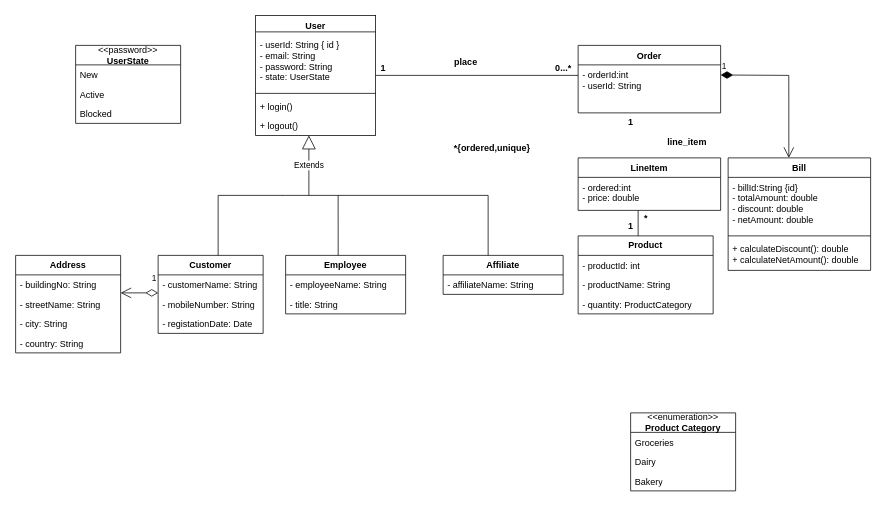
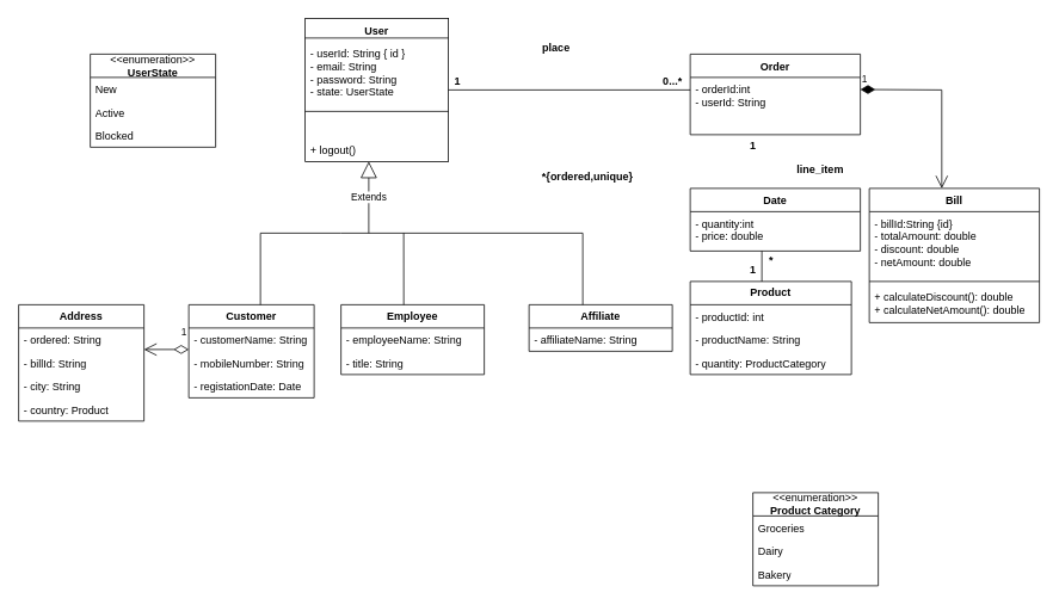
  <mxCell id="0" />
  <mxCell id="1" parent="0" />
  <mxCell id="2" value="User" style="whiteSpace=wrap;html=1;verticalAlign=top;fontStyle=1;startSize=26;" vertex="1" parent="1"><mxGeometry x="340" y="20" width="160" height="160" as="geometry" /></mxCell>
  <mxCell id="3" value="- userId: String { id }&lt;br&gt;- email: String&lt;br&gt;- password: String&lt;br&gt;- state: UserState" style="text;strokeColor=none;fillColor=none;align=left;verticalAlign=top;spacingLeft=4;spacingRight=4;overflow=hidden;rotatable=0;points=[[0,0.5],[1,0.5]];portConstraint=eastwest;whiteSpace=wrap;html=1;" vertex="1" parent="2"><mxGeometry y="26" width="160" height="74" as="geometry" /></mxCell>
  <mxCell id="4" value="" style="line;strokeWidth=1;fillColor=none;align=left;verticalAlign=middle;spacingTop=-1;spacingLeft=3;spacingRight=3;rotatable=0;labelPosition=right;points=[];portConstraint=eastwest;strokeColor=inherit;" vertex="1" parent="2"><mxGeometry y="100" width="160" height="8" as="geometry" /></mxCell>
- <mxCell id="5" value="+ login()&lt;br&gt;" style="text;strokeColor=none;fillColor=none;align=left;verticalAlign=top;spacingLeft=4;spacingRight=4;overflow=hidden;rotatable=0;points=[[0,0.5],[1,0.5]];portConstraint=eastwest;whiteSpace=wrap;html=1;" vertex="1" parent="2"><mxGeometry y="108" width="160" height="26" as="geometry" /></mxCell>
  <mxCell id="6" value="+ logout()" style="text;strokeColor=none;fillColor=none;align=left;verticalAlign=top;spacingLeft=4;spacingRight=4;overflow=hidden;rotatable=0;points=[[0,0.5],[1,0.5]];portConstraint=eastwest;whiteSpace=wrap;html=1;" vertex="1" parent="2"><mxGeometry y="134" width="160" height="26" as="geometry" /></mxCell>
  <mxCell id="7" value="" style="line;strokeWidth=1;fillColor=none;align=left;verticalAlign=middle;spacingTop=-1;spacingLeft=3;spacingRight=3;rotatable=0;labelPosition=right;points=[];portConstraint=eastwest;strokeColor=inherit;" vertex="1" parent="2"><mxGeometry y="18" width="160" height="8" as="geometry" /></mxCell>
  <mxCell id="8" value="Extends" style="endArrow=block;endSize=16;endFill=0;html=1;rounded=0;" edge="1" parent="1"><mxGeometry width="160" relative="1" as="geometry"><mxPoint x="411" y="260" as="sourcePoint" /><mxPoint x="411" y="180" as="targetPoint" /></mxGeometry></mxCell>
  <mxCell id="9" value="&lt;b&gt;Customer&lt;/b&gt;" style="swimlane;fontStyle=0;childLayout=stackLayout;horizontal=1;startSize=26;fillColor=none;horizontalStack=0;resizeParent=1;resizeParentMax=0;resizeLast=0;collapsible=1;marginBottom=0;whiteSpace=wrap;html=1;" vertex="1" parent="1"><mxGeometry x="210" y="340" width="140" height="104" as="geometry" /></mxCell>
  <mxCell id="10" value="- customerName: String" style="text;strokeColor=none;fillColor=none;align=left;verticalAlign=top;spacingLeft=4;spacingRight=4;overflow=hidden;rotatable=0;points=[[0,0.5],[1,0.5]];portConstraint=eastwest;whiteSpace=wrap;html=1;" vertex="1" parent="9"><mxGeometry y="26" width="140" height="26" as="geometry" /></mxCell>
  <mxCell id="11" value="- mobileNumber: String" style="text;strokeColor=none;fillColor=none;align=left;verticalAlign=top;spacingLeft=4;spacingRight=4;overflow=hidden;rotatable=0;points=[[0,0.5],[1,0.5]];portConstraint=eastwest;whiteSpace=wrap;html=1;" vertex="1" parent="9"><mxGeometry y="52" width="140" height="26" as="geometry" /></mxCell>
  <mxCell id="12" value="- registationDate: Date" style="text;strokeColor=none;fillColor=none;align=left;verticalAlign=top;spacingLeft=4;spacingRight=4;overflow=hidden;rotatable=0;points=[[0,0.5],[1,0.5]];portConstraint=eastwest;whiteSpace=wrap;html=1;" vertex="1" parent="9"><mxGeometry y="78" width="140" height="26" as="geometry" /></mxCell>
- <mxCell id="13" value="&amp;lt;&amp;lt;password&amp;gt;&amp;gt;&lt;br&gt;&lt;b&gt;UserState&lt;/b&gt;" style="swimlane;fontStyle=0;childLayout=stackLayout;horizontal=1;startSize=26;fillColor=none;horizontalStack=0;resizeParent=1;resizeParentMax=0;resizeLast=0;collapsible=1;marginBottom=0;whiteSpace=wrap;html=1;" vertex="1" parent="1"><mxGeometry x="100" y="60" width="140" height="104" as="geometry" /></mxCell>
+ <mxCell id="13" value="&amp;lt;&amp;lt;enumeration&amp;gt;&amp;gt;&lt;br&gt;&lt;b&gt;UserState&lt;/b&gt;" style="swimlane;fontStyle=0;childLayout=stackLayout;horizontal=1;startSize=26;fillColor=none;horizontalStack=0;resizeParent=1;resizeParentMax=0;resizeLast=0;collapsible=1;marginBottom=0;whiteSpace=wrap;html=1;" vertex="1" parent="1"><mxGeometry x="100" y="60" width="140" height="104" as="geometry" /></mxCell>
  <mxCell id="14" value="New&lt;br&gt;" style="text;strokeColor=none;fillColor=none;align=left;verticalAlign=top;spacingLeft=4;spacingRight=4;overflow=hidden;rotatable=0;points=[[0,0.5],[1,0.5]];portConstraint=eastwest;whiteSpace=wrap;html=1;" vertex="1" parent="13"><mxGeometry y="26" width="140" height="26" as="geometry" /></mxCell>
  <mxCell id="15" value="Active&lt;br&gt;" style="text;strokeColor=none;fillColor=none;align=left;verticalAlign=top;spacingLeft=4;spacingRight=4;overflow=hidden;rotatable=0;points=[[0,0.5],[1,0.5]];portConstraint=eastwest;whiteSpace=wrap;html=1;" vertex="1" parent="13"><mxGeometry y="52" width="140" height="26" as="geometry" /></mxCell>
  <mxCell id="16" value="Blocked" style="text;strokeColor=none;fillColor=none;align=left;verticalAlign=top;spacingLeft=4;spacingRight=4;overflow=hidden;rotatable=0;points=[[0,0.5],[1,0.5]];portConstraint=eastwest;whiteSpace=wrap;html=1;" vertex="1" parent="13"><mxGeometry y="78" width="140" height="26" as="geometry" /></mxCell>
  <mxCell id="17" value="" style="endArrow=none;html=1;rounded=0;" edge="1" parent="1"><mxGeometry width="50" height="50" relative="1" as="geometry"><mxPoint x="290" y="260" as="sourcePoint" /><mxPoint x="650" y="260" as="targetPoint" /><Array as="points"><mxPoint x="380" y="260" /></Array></mxGeometry></mxCell>
  <mxCell id="18" value="" style="endArrow=none;html=1;rounded=0;exitX=0.5;exitY=0;exitDx=0;exitDy=0;" edge="1" parent="1"><mxGeometry width="50" height="50" relative="1" as="geometry"><mxPoint x="290" y="340" as="sourcePoint" /><mxPoint x="290" y="260" as="targetPoint" /></mxGeometry></mxCell>
  <mxCell id="19" value="&lt;b&gt;Employee&lt;/b&gt;" style="swimlane;fontStyle=0;childLayout=stackLayout;horizontal=1;startSize=26;fillColor=none;horizontalStack=0;resizeParent=1;resizeParentMax=0;resizeLast=0;collapsible=1;marginBottom=0;whiteSpace=wrap;html=1;" vertex="1" parent="1"><mxGeometry x="380" y="340" width="160" height="78" as="geometry"><mxRectangle x="410" y="400" width="100" height="30" as="alternateBounds" /></mxGeometry></mxCell>
  <mxCell id="20" value="- employeeName: String" style="text;strokeColor=none;fillColor=none;align=left;verticalAlign=top;spacingLeft=4;spacingRight=4;overflow=hidden;rotatable=0;points=[[0,0.5],[1,0.5]];portConstraint=eastwest;whiteSpace=wrap;html=1;" vertex="1" parent="19"><mxGeometry y="26" width="160" height="26" as="geometry" /></mxCell>
  <mxCell id="21" value="- title: String" style="text;strokeColor=none;fillColor=none;align=left;verticalAlign=top;spacingLeft=4;spacingRight=4;overflow=hidden;rotatable=0;points=[[0,0.5],[1,0.5]];portConstraint=eastwest;whiteSpace=wrap;html=1;" vertex="1" parent="19"><mxGeometry y="52" width="160" height="26" as="geometry" /></mxCell>
  <mxCell id="22" value="" style="endArrow=none;html=1;rounded=0;entryX=0.438;entryY=0;entryDx=0;entryDy=0;entryPerimeter=0;" edge="1" parent="1" target="19"><mxGeometry width="50" height="50" relative="1" as="geometry"><mxPoint x="450" y="260" as="sourcePoint" /><mxPoint x="450" y="336" as="targetPoint" /></mxGeometry></mxCell>
  <mxCell id="23" value="&lt;b&gt;Address&lt;/b&gt;" style="swimlane;fontStyle=0;childLayout=stackLayout;horizontal=1;startSize=26;fillColor=none;horizontalStack=0;resizeParent=1;resizeParentMax=0;resizeLast=0;collapsible=1;marginBottom=0;whiteSpace=wrap;html=1;" vertex="1" parent="1"><mxGeometry x="20" y="340" width="140" height="130" as="geometry" /></mxCell>
- <mxCell id="24" value="- buildingNo: String" style="text;strokeColor=none;fillColor=none;align=left;verticalAlign=top;spacingLeft=4;spacingRight=4;overflow=hidden;rotatable=0;points=[[0,0.5],[1,0.5]];portConstraint=eastwest;whiteSpace=wrap;html=1;" vertex="1" parent="23"><mxGeometry y="26" width="140" height="26" as="geometry" /></mxCell>
- <mxCell id="25" value="- streetName: String" style="text;strokeColor=none;fillColor=none;align=left;verticalAlign=top;spacingLeft=4;spacingRight=4;overflow=hidden;rotatable=0;points=[[0,0.5],[1,0.5]];portConstraint=eastwest;whiteSpace=wrap;html=1;" vertex="1" parent="23"><mxGeometry y="52" width="140" height="26" as="geometry" /></mxCell>
+ <mxCell id="24" value="- ordered: String" style="text;strokeColor=none;fillColor=none;align=left;verticalAlign=top;spacingLeft=4;spacingRight=4;overflow=hidden;rotatable=0;points=[[0,0.5],[1,0.5]];portConstraint=eastwest;whiteSpace=wrap;html=1;" vertex="1" parent="23"><mxGeometry y="26" width="140" height="26" as="geometry" /></mxCell>
+ <mxCell id="25" value="- billId: String" style="text;strokeColor=none;fillColor=none;align=left;verticalAlign=top;spacingLeft=4;spacingRight=4;overflow=hidden;rotatable=0;points=[[0,0.5],[1,0.5]];portConstraint=eastwest;whiteSpace=wrap;html=1;" vertex="1" parent="23"><mxGeometry y="52" width="140" height="26" as="geometry" /></mxCell>
  <mxCell id="26" value="- city: String" style="text;strokeColor=none;fillColor=none;align=left;verticalAlign=top;spacingLeft=4;spacingRight=4;overflow=hidden;rotatable=0;points=[[0,0.5],[1,0.5]];portConstraint=eastwest;whiteSpace=wrap;html=1;" vertex="1" parent="23"><mxGeometry y="78" width="140" height="26" as="geometry" /></mxCell>
- <mxCell id="27" value="- country: String" style="text;strokeColor=none;fillColor=none;align=left;verticalAlign=top;spacingLeft=4;spacingRight=4;overflow=hidden;rotatable=0;points=[[0,0.5],[1,0.5]];portConstraint=eastwest;whiteSpace=wrap;html=1;" vertex="1" parent="23"><mxGeometry y="104" width="140" height="26" as="geometry" /></mxCell>
+ <mxCell id="27" value="- country: Product" style="text;strokeColor=none;fillColor=none;align=left;verticalAlign=top;spacingLeft=4;spacingRight=4;overflow=hidden;rotatable=0;points=[[0,0.5],[1,0.5]];portConstraint=eastwest;whiteSpace=wrap;html=1;" vertex="1" parent="23"><mxGeometry y="104" width="140" height="26" as="geometry" /></mxCell>
  <mxCell id="28" value="1" style="endArrow=open;html=1;endSize=12;startArrow=diamondThin;startSize=14;startFill=0;edgeStyle=orthogonalEdgeStyle;align=left;verticalAlign=bottom;rounded=0;" edge="1" parent="1"><mxGeometry x="-0.6" y="-10" relative="1" as="geometry"><mxPoint x="210" y="390" as="sourcePoint" /><mxPoint x="160" y="390" as="targetPoint" /><mxPoint as="offset" /></mxGeometry></mxCell>
  <mxCell id="29" value="&lt;b&gt;Affiliate&lt;/b&gt;" style="swimlane;fontStyle=0;childLayout=stackLayout;horizontal=1;startSize=26;fillColor=none;horizontalStack=0;resizeParent=1;resizeParentMax=0;resizeLast=0;collapsible=1;marginBottom=0;whiteSpace=wrap;html=1;" vertex="1" parent="1"><mxGeometry x="590" y="340" width="160" height="52" as="geometry"><mxRectangle x="410" y="400" width="100" height="30" as="alternateBounds" /></mxGeometry></mxCell>
  <mxCell id="30" value="- affiliateName: String" style="text;strokeColor=none;fillColor=none;align=left;verticalAlign=top;spacingLeft=4;spacingRight=4;overflow=hidden;rotatable=0;points=[[0,0.5],[1,0.5]];portConstraint=eastwest;whiteSpace=wrap;html=1;" vertex="1" parent="29"><mxGeometry y="26" width="160" height="26" as="geometry" /></mxCell>
  <mxCell id="31" value="" style="endArrow=none;html=1;rounded=0;entryX=0.438;entryY=0;entryDx=0;entryDy=0;entryPerimeter=0;" edge="1" parent="1"><mxGeometry width="50" height="50" relative="1" as="geometry"><mxPoint x="650" y="260" as="sourcePoint" /><mxPoint x="650" y="340" as="targetPoint" /></mxGeometry></mxCell>
  <mxCell id="32" value="Bill" style="swimlane;fontStyle=1;align=center;verticalAlign=top;childLayout=stackLayout;horizontal=1;startSize=26;horizontalStack=0;resizeParent=1;resizeParentMax=0;resizeLast=0;collapsible=1;marginBottom=0;whiteSpace=wrap;html=1;" vertex="1" parent="1"><mxGeometry x="970" y="210" width="190" height="150" as="geometry" /></mxCell>
  <mxCell id="33" value="- billId:String {id}&lt;br&gt;- totalAmount: double&lt;br&gt;- discount: double&lt;br&gt;- netAmount: double" style="text;strokeColor=none;fillColor=none;align=left;verticalAlign=top;spacingLeft=4;spacingRight=4;overflow=hidden;rotatable=0;points=[[0,0.5],[1,0.5]];portConstraint=eastwest;whiteSpace=wrap;html=1;" vertex="1" parent="32"><mxGeometry y="26" width="190" height="74" as="geometry" /></mxCell>
  <mxCell id="34" value="" style="line;strokeWidth=1;fillColor=none;align=left;verticalAlign=middle;spacingTop=-1;spacingLeft=3;spacingRight=3;rotatable=0;labelPosition=right;points=[];portConstraint=eastwest;strokeColor=inherit;" vertex="1" parent="32"><mxGeometry y="100" width="190" height="8" as="geometry" /></mxCell>
  <mxCell id="35" value="+ calculateDiscount(): double&lt;br&gt;+ calculateNetAmount(): double" style="text;strokeColor=none;fillColor=none;align=left;verticalAlign=top;spacingLeft=4;spacingRight=4;overflow=hidden;rotatable=0;points=[[0,0.5],[1,0.5]];portConstraint=eastwest;whiteSpace=wrap;html=1;" vertex="1" parent="32"><mxGeometry y="108" width="190" height="42" as="geometry" /></mxCell>
- <mxCell id="36" value="place" style="text;align=center;fontStyle=1;verticalAlign=middle;spacingLeft=3;spacingRight=3;strokeColor=none;rotatable=0;points=[[0,0.5],[1,0.5]];portConstraint=eastwest;html=1;" vertex="1" parent="1"><mxGeometry x="580" y="70" width="80" height="26" as="geometry" /></mxCell>
+ <mxCell id="36" value="place" style="text;align=center;fontStyle=1;verticalAlign=middle;spacingLeft=3;spacingRight=3;strokeColor=none;rotatable=0;points=[[0,0.5],[1,0.5]];portConstraint=eastwest;html=1;" vertex="1" parent="1"><mxGeometry x="580" y="40" width="80" height="26" as="geometry" /></mxCell>
  <mxCell id="37" value="&amp;lt;&amp;lt;enumeration&amp;gt;&amp;gt;&lt;br&gt;&lt;b&gt;Product Category&lt;/b&gt;" style="swimlane;fontStyle=0;childLayout=stackLayout;horizontal=1;startSize=26;fillColor=none;horizontalStack=0;resizeParent=1;resizeParentMax=0;resizeLast=0;collapsible=1;marginBottom=0;whiteSpace=wrap;html=1;" vertex="1" parent="1"><mxGeometry x="840" y="550" width="140" height="104" as="geometry" /></mxCell>
  <mxCell id="38" value="Groceries" style="text;strokeColor=none;fillColor=none;align=left;verticalAlign=top;spacingLeft=4;spacingRight=4;overflow=hidden;rotatable=0;points=[[0,0.5],[1,0.5]];portConstraint=eastwest;whiteSpace=wrap;html=1;" vertex="1" parent="37"><mxGeometry y="26" width="140" height="26" as="geometry" /></mxCell>
  <mxCell id="39" value="Dairy" style="text;strokeColor=none;fillColor=none;align=left;verticalAlign=top;spacingLeft=4;spacingRight=4;overflow=hidden;rotatable=0;points=[[0,0.5],[1,0.5]];portConstraint=eastwest;whiteSpace=wrap;html=1;" vertex="1" parent="37"><mxGeometry y="52" width="140" height="26" as="geometry" /></mxCell>
  <mxCell id="40" value="Bakery" style="text;strokeColor=none;fillColor=none;align=left;verticalAlign=top;spacingLeft=4;spacingRight=4;overflow=hidden;rotatable=0;points=[[0,0.5],[1,0.5]];portConstraint=eastwest;whiteSpace=wrap;html=1;" vertex="1" parent="37"><mxGeometry y="78" width="140" height="26" as="geometry" /></mxCell>
  <mxCell id="41" value="&lt;b&gt;Product&lt;/b&gt;" style="swimlane;fontStyle=0;childLayout=stackLayout;horizontal=1;startSize=26;fillColor=none;horizontalStack=0;resizeParent=1;resizeParentMax=0;resizeLast=0;collapsible=1;marginBottom=0;whiteSpace=wrap;html=1;" vertex="1" parent="1"><mxGeometry x="770" y="314" width="180" height="104" as="geometry"><mxRectangle x="410" y="400" width="100" height="30" as="alternateBounds" /></mxGeometry></mxCell>
  <mxCell id="42" value="- productId: int" style="text;strokeColor=none;fillColor=none;align=left;verticalAlign=top;spacingLeft=4;spacingRight=4;overflow=hidden;rotatable=0;points=[[0,0.5],[1,0.5]];portConstraint=eastwest;whiteSpace=wrap;html=1;" vertex="1" parent="41"><mxGeometry y="26" width="180" height="26" as="geometry" /></mxCell>
  <mxCell id="43" value="- productName: String" style="text;strokeColor=none;fillColor=none;align=left;verticalAlign=top;spacingLeft=4;spacingRight=4;overflow=hidden;rotatable=0;points=[[0,0.5],[1,0.5]];portConstraint=eastwest;whiteSpace=wrap;html=1;" vertex="1" parent="41"><mxGeometry y="52" width="180" height="26" as="geometry" /></mxCell>
  <mxCell id="44" value="- quantity: ProductCategory" style="text;strokeColor=none;fillColor=none;align=left;verticalAlign=top;spacingLeft=4;spacingRight=4;overflow=hidden;rotatable=0;points=[[0,0.5],[1,0.5]];portConstraint=eastwest;whiteSpace=wrap;html=1;" vertex="1" parent="41"><mxGeometry y="78" width="180" height="26" as="geometry" /></mxCell>
  <mxCell id="45" value="Order" style="swimlane;fontStyle=1;align=center;verticalAlign=top;childLayout=stackLayout;horizontal=1;startSize=26;horizontalStack=0;resizeParent=1;resizeParentMax=0;resizeLast=0;collapsible=1;marginBottom=0;whiteSpace=wrap;html=1;" vertex="1" parent="1"><mxGeometry x="770" y="60" width="190" height="90" as="geometry" /></mxCell>
  <mxCell id="46" value="- orderId:int&lt;br&gt;- userId: String&lt;br&gt;" style="text;strokeColor=none;fillColor=none;align=left;verticalAlign=top;spacingLeft=4;spacingRight=4;overflow=hidden;rotatable=0;points=[[0,0.5],[1,0.5]];portConstraint=eastwest;whiteSpace=wrap;html=1;" vertex="1" parent="45"><mxGeometry y="26" width="190" height="64" as="geometry" /></mxCell>
- <mxCell id="47" value="LineItem" style="swimlane;fontStyle=1;align=center;verticalAlign=top;childLayout=stackLayout;horizontal=1;startSize=26;horizontalStack=0;resizeParent=1;resizeParentMax=0;resizeLast=0;collapsible=1;marginBottom=0;whiteSpace=wrap;html=1;" vertex="1" parent="1"><mxGeometry x="770" y="210" width="190" height="70" as="geometry" /></mxCell>
- <mxCell id="48" value="- ordered:int&lt;br&gt;- price: double" style="text;strokeColor=none;fillColor=none;align=left;verticalAlign=top;spacingLeft=4;spacingRight=4;overflow=hidden;rotatable=0;points=[[0,0.5],[1,0.5]];portConstraint=eastwest;whiteSpace=wrap;html=1;" vertex="1" parent="47"><mxGeometry y="26" width="190" height="44" as="geometry" /></mxCell>
+ <mxCell id="47" value="Date" style="swimlane;fontStyle=1;align=center;verticalAlign=top;childLayout=stackLayout;horizontal=1;startSize=26;horizontalStack=0;resizeParent=1;resizeParentMax=0;resizeLast=0;collapsible=1;marginBottom=0;whiteSpace=wrap;html=1;" vertex="1" parent="1"><mxGeometry x="770" y="210" width="190" height="70" as="geometry" /></mxCell>
+ <mxCell id="48" value="- quantity:int&lt;br&gt;- price: double" style="text;strokeColor=none;fillColor=none;align=left;verticalAlign=top;spacingLeft=4;spacingRight=4;overflow=hidden;rotatable=0;points=[[0,0.5],[1,0.5]];portConstraint=eastwest;whiteSpace=wrap;html=1;" vertex="1" parent="47"><mxGeometry y="26" width="190" height="44" as="geometry" /></mxCell>
  <mxCell id="49" value="" style="line;strokeWidth=1;fillColor=none;align=left;verticalAlign=middle;spacingTop=-1;spacingLeft=3;spacingRight=3;rotatable=0;labelPosition=right;points=[];portConstraint=eastwest;strokeColor=inherit;" vertex="1" parent="1"><mxGeometry x="500" y="96" width="270" height="8" as="geometry" /></mxCell>
  <mxCell id="50" value="0...*" style="text;align=center;fontStyle=1;verticalAlign=middle;spacingLeft=3;spacingRight=3;strokeColor=none;rotatable=0;points=[[0,0.5],[1,0.5]];portConstraint=eastwest;html=1;" vertex="1" parent="1"><mxGeometry x="710" y="78" width="80" height="26" as="geometry" /></mxCell>
  <mxCell id="51" value="1" style="text;align=center;fontStyle=1;verticalAlign=middle;spacingLeft=3;spacingRight=3;strokeColor=none;rotatable=0;points=[[0,0.5],[1,0.5]];portConstraint=eastwest;html=1;" vertex="1" parent="1"><mxGeometry x="500" y="78" width="20" height="26" as="geometry" /></mxCell>
  <mxCell id="52" value="1" style="text;align=center;fontStyle=1;verticalAlign=middle;spacingLeft=3;spacingRight=3;strokeColor=none;rotatable=0;points=[[0,0.5],[1,0.5]];portConstraint=eastwest;html=1;" vertex="1" parent="1"><mxGeometry x="830" y="150" width="20" height="26" as="geometry" /></mxCell>
  <mxCell id="53" value="*{ordered,unique}" style="text;align=center;fontStyle=1;verticalAlign=middle;spacingLeft=3;spacingRight=3;strokeColor=none;rotatable=0;points=[[0,0.5],[1,0.5]];portConstraint=eastwest;html=1;" vertex="1" parent="1"><mxGeometry x="615" y="184" width="80" height="26" as="geometry" /></mxCell>
  <mxCell id="54" value="line_item" style="text;align=center;fontStyle=1;verticalAlign=middle;spacingLeft=3;spacingRight=3;strokeColor=none;rotatable=0;points=[[0,0.5],[1,0.5]];portConstraint=eastwest;html=1;" vertex="1" parent="1"><mxGeometry x="880" y="176" width="70" height="26" as="geometry" /></mxCell>
  <mxCell id="55" value="" style="endArrow=none;html=1;rounded=0;" edge="1" parent="1"><mxGeometry width="50" height="50" relative="1" as="geometry"><mxPoint x="850" y="314" as="sourcePoint" /><mxPoint x="850" y="280" as="targetPoint" /></mxGeometry></mxCell>
  <mxCell id="56" value="*" style="text;align=center;fontStyle=1;verticalAlign=middle;spacingLeft=3;spacingRight=3;strokeColor=none;rotatable=0;points=[[0,0.5],[1,0.5]];portConstraint=eastwest;html=1;" vertex="1" parent="1"><mxGeometry x="850" y="280" width="20" height="20" as="geometry" /></mxCell>
  <mxCell id="57" value="1" style="text;align=center;fontStyle=1;verticalAlign=middle;spacingLeft=3;spacingRight=3;strokeColor=none;rotatable=0;points=[[0,0.5],[1,0.5]];portConstraint=eastwest;html=1;" vertex="1" parent="1"><mxGeometry x="830" y="288" width="20" height="26" as="geometry" /></mxCell>
  <mxCell id="58" style="edgeStyle=orthogonalEdgeStyle;rounded=0;orthogonalLoop=1;jettySize=auto;html=1;exitX=1;exitY=0.5;exitDx=0;exitDy=0;" edge="1" parent="1"><mxGeometry relative="1" as="geometry"><mxPoint x="1075" y="197" as="sourcePoint" /><mxPoint x="1075" y="197" as="targetPoint" /></mxGeometry></mxCell>
  <mxCell id="59" value="1" style="endArrow=open;html=1;endSize=12;startArrow=diamondThin;startSize=14;startFill=1;edgeStyle=orthogonalEdgeStyle;align=left;verticalAlign=bottom;rounded=0;entryX=0.426;entryY=0;entryDx=0;entryDy=0;entryPerimeter=0;" edge="1" parent="1" target="32"><mxGeometry x="-1" y="3" relative="1" as="geometry"><mxPoint x="960" y="99.5" as="sourcePoint" /><mxPoint x="1120" y="99.5" as="targetPoint" /></mxGeometry></mxCell>
